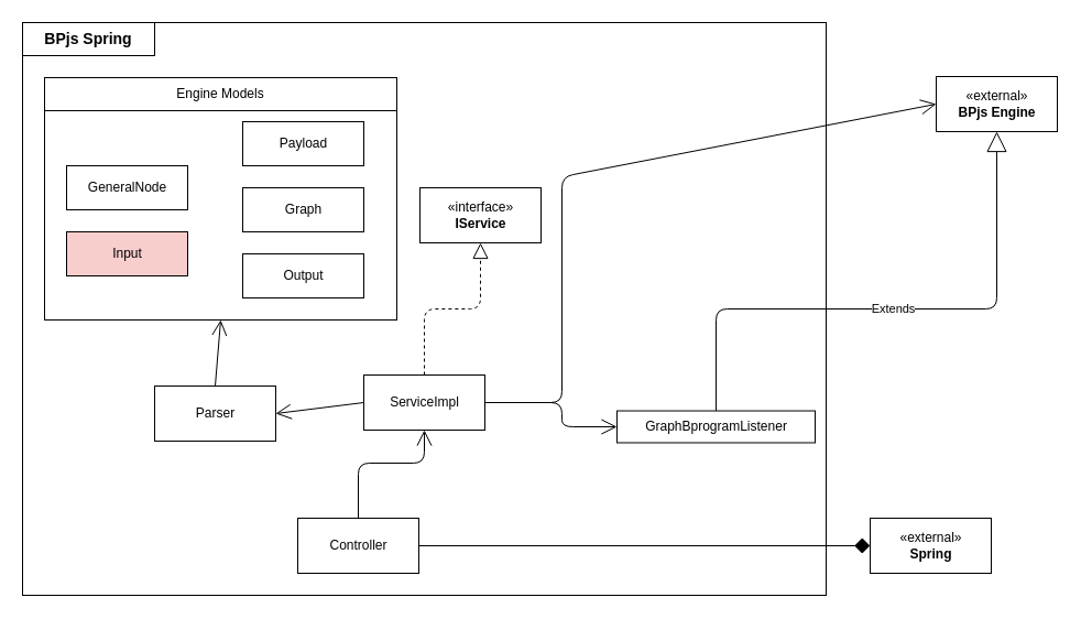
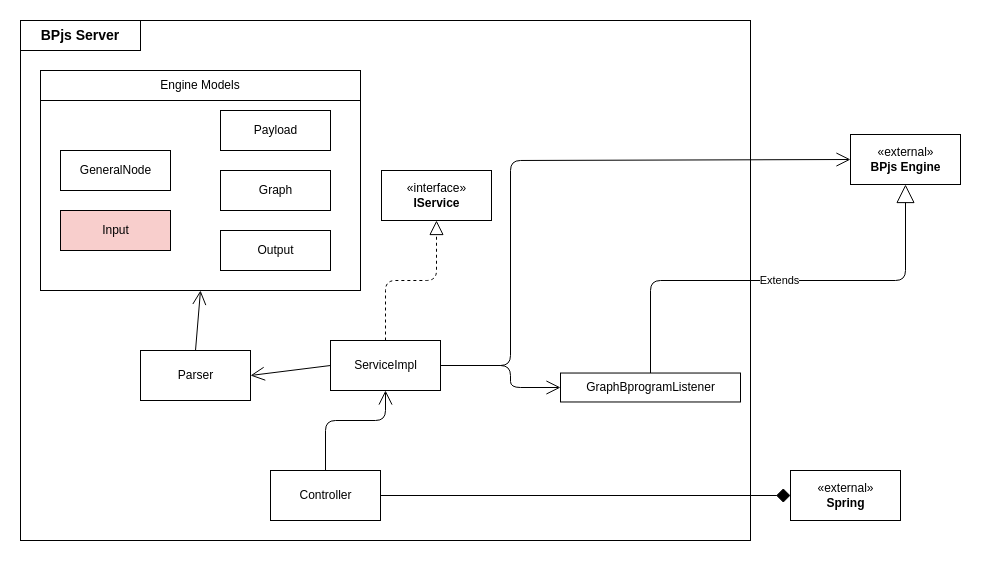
  <mxCell id="0" />
  <mxCell id="1" parent="0" />
  <mxCell id="2" value="" style="rounded=0;whiteSpace=wrap;html=1;" vertex="1" parent="1"><mxGeometry x="20" y="20" width="730" height="520" as="geometry" /></mxCell>
  <mxCell id="3" value="«external»&lt;br&gt;&lt;b&gt;Spring&lt;/b&gt;" style="html=1;" parent="1" vertex="1"><mxGeometry x="790" y="470" width="110" height="50" as="geometry" /></mxCell>
- <mxCell id="4" value="«external»&lt;br&gt;&lt;b&gt;BPjs Engine&lt;/b&gt;" style="html=1;" parent="1" vertex="1"><mxGeometry x="850" y="69" width="110" height="50" as="geometry" /></mxCell>
+ <mxCell id="4" value="«external»&lt;br&gt;&lt;b&gt;BPjs Engine&lt;/b&gt;" style="html=1;" parent="1" vertex="1"><mxGeometry x="850" y="134" width="110" height="50" as="geometry" /></mxCell>
  <mxCell id="5" value="Controller" style="html=1;" parent="1" vertex="1"><mxGeometry x="270" y="470" width="110" height="50" as="geometry" /></mxCell>
  <mxCell id="6" value="«interface»&lt;br&gt;&lt;b&gt;IService&lt;/b&gt;" style="html=1;" parent="1" vertex="1"><mxGeometry x="381" y="170" width="110" height="50" as="geometry" /></mxCell>
  <mxCell id="7" value="ServiceImpl" style="html=1;" parent="1" vertex="1"><mxGeometry x="330" y="340" width="110" height="50" as="geometry" /></mxCell>
  <mxCell id="8" value="Parser" style="html=1;" parent="1" vertex="1"><mxGeometry x="140" y="350" width="110" height="50" as="geometry" /></mxCell>
  <mxCell id="9" value="" style="endArrow=open;endFill=1;endSize=12;html=1;entryX=0.5;entryY=1;entryDx=0;entryDy=0;exitX=0.5;exitY=0;exitDx=0;exitDy=0;" parent="1" source="8" target="12" edge="1"><mxGeometry x="30" y="20" width="160" as="geometry"><mxPoint x="120" y="320" as="sourcePoint" /><mxPoint x="280" y="320" as="targetPoint" /></mxGeometry></mxCell>
  <mxCell id="10" value="" style="endArrow=block;dashed=1;endFill=0;endSize=12;html=1;entryX=0.5;entryY=1;entryDx=0;entryDy=0;exitX=0.5;exitY=0;exitDx=0;exitDy=0;" parent="1" source="7" target="6" edge="1"><mxGeometry x="30" y="20" width="160" as="geometry"><mxPoint x="120" y="610" as="sourcePoint" /><mxPoint x="280" y="610" as="targetPoint" /><Array as="points"><mxPoint x="385" y="280" /><mxPoint x="436" y="280" /></Array></mxGeometry></mxCell>
  <mxCell id="11" value="" style="group" parent="1" vertex="1" connectable="0"><mxGeometry x="40" y="70" width="320" height="220" as="geometry" /></mxCell>
  <mxCell id="12" value="" style="html=1;" parent="11" vertex="1"><mxGeometry width="320" height="220" as="geometry" /></mxCell>
  <mxCell id="13" value="GeneralNode" style="html=1;" parent="11" vertex="1"><mxGeometry x="20" y="80" width="110" height="40" as="geometry" /></mxCell>
  <mxCell id="14" value="Graph" style="html=1;" parent="11" vertex="1"><mxGeometry x="180" y="100" width="110" height="40" as="geometry" /></mxCell>
  <mxCell id="15" value="Input" style="html=1;fillColor=#f8cecc;" parent="11" vertex="1"><mxGeometry x="20" y="140" width="110" height="40" as="geometry" /></mxCell>
  <mxCell id="16" value="Output" style="html=1;" parent="11" vertex="1"><mxGeometry x="180" y="160" width="110" height="40" as="geometry" /></mxCell>
  <mxCell id="17" value="Payload" style="html=1;" parent="11" vertex="1"><mxGeometry x="180" y="40" width="110" height="40" as="geometry" /></mxCell>
  <mxCell id="18" value="Engine Models" style="rounded=0;whiteSpace=wrap;html=1;" parent="11" vertex="1"><mxGeometry width="320" height="30" as="geometry" /></mxCell>
- <mxCell id="19" value="&lt;b&gt;&lt;font style=&quot;font-size: 14px&quot;&gt;BPjs Spring&lt;/font&gt;&lt;/b&gt;" style="rounded=0;whiteSpace=wrap;html=1;fillColor=none;" parent="1" vertex="1"><mxGeometry x="20" y="20" width="120" height="30" as="geometry" /></mxCell>
+ <mxCell id="19" value="&lt;b&gt;&lt;font style=&quot;font-size: 14px&quot;&gt;BPjs Server&lt;/font&gt;&lt;/b&gt;" style="rounded=0;whiteSpace=wrap;html=1;fillColor=none;" parent="1" vertex="1"><mxGeometry x="20" y="20" width="120" height="30" as="geometry" /></mxCell>
  <mxCell id="20" value="GraphBprogramListener" style="html=1;" parent="1" vertex="1"><mxGeometry x="560" y="372.527" width="180" height="28.947" as="geometry" /></mxCell>
  <mxCell id="21" value="" style="endArrow=open;html=1;entryX=1;entryY=0.5;entryDx=0;entryDy=0;exitX=0;exitY=0.5;exitDx=0;exitDy=0;endFill=0;endSize=12;" edge="1" parent="1" source="7" target="8"><mxGeometry width="50" height="50" relative="1" as="geometry"><mxPoint x="330" y="460" as="sourcePoint" /><mxPoint x="380" y="410" as="targetPoint" /></mxGeometry></mxCell>
  <mxCell id="22" value="Extends" style="endArrow=block;endSize=16;endFill=0;html=1;entryX=0.5;entryY=1;entryDx=0;entryDy=0;exitX=0.5;exitY=0;exitDx=0;exitDy=0;" edge="1" parent="1" source="20" target="4"><mxGeometry width="160" relative="1" as="geometry"><mxPoint x="610" y="340" as="sourcePoint" /><mxPoint x="770" y="340" as="targetPoint" /><Array as="points"><mxPoint x="650" y="280" /><mxPoint x="905" y="280" /></Array></mxGeometry></mxCell>
  <mxCell id="23" value="" style="endArrow=none;html=1;entryX=0.5;entryY=0;entryDx=0;entryDy=0;exitX=0.5;exitY=1;exitDx=0;exitDy=0;startSize=12;endSize=12;endFill=0;startArrow=open;startFill=0;" edge="1" parent="1" source="7" target="5"><mxGeometry width="50" height="50" relative="1" as="geometry"><mxPoint x="450" y="480" as="sourcePoint" /><mxPoint x="500" y="430" as="targetPoint" /><Array as="points"><mxPoint x="385" y="420" /><mxPoint x="325" y="420" /></Array></mxGeometry></mxCell>
  <mxCell id="24" value="" style="endArrow=diamond;endFill=1;endSize=12;html=1;entryX=0;entryY=0.5;entryDx=0;entryDy=0;exitX=1;exitY=0.5;exitDx=0;exitDy=0;" edge="1" parent="1" source="5" target="3"><mxGeometry width="160" relative="1" as="geometry"><mxPoint x="380" y="490" as="sourcePoint" /><mxPoint x="540" y="490" as="targetPoint" /></mxGeometry></mxCell>
  <mxCell id="25" value="" style="endArrow=open;endFill=1;endSize=12;html=1;entryX=0;entryY=0.5;entryDx=0;entryDy=0;exitX=1;exitY=0.5;exitDx=0;exitDy=0;" edge="1" parent="1" source="7" target="20"><mxGeometry width="160" relative="1" as="geometry"><mxPoint x="440" y="410" as="sourcePoint" /><mxPoint x="600" y="410" as="targetPoint" /><Array as="points"><mxPoint x="510" y="365" /><mxPoint x="510" y="387" /></Array></mxGeometry></mxCell>
  <mxCell id="26" value="" style="endArrow=open;endFill=1;endSize=12;html=1;entryX=0;entryY=0.5;entryDx=0;entryDy=0;exitX=1;exitY=0.5;exitDx=0;exitDy=0;" edge="1" parent="1" source="7" target="4"><mxGeometry width="160" relative="1" as="geometry"><mxPoint x="750" y="230" as="sourcePoint" /><mxPoint x="910" y="230" as="targetPoint" /><Array as="points"><mxPoint x="510" y="365" /><mxPoint x="510" y="160" /></Array></mxGeometry></mxCell>
